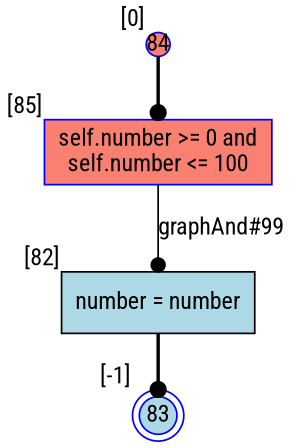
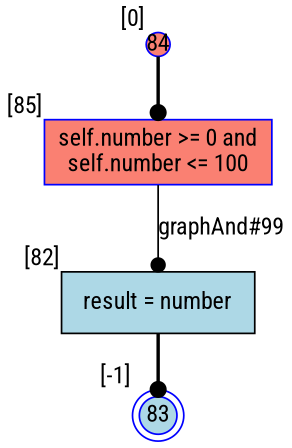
  digraph {
    fontname="Roboto Condensed"
    node [color=blue fillcolor=lightblue fontname="Roboto Condensed" shape=box style=filled]
    edge [arrowhead=dot fontname="Roboto Condensed" style=bold]
-   n1 [color=black label="number = number" xlabel="[82]"]
+   n1 [color=black label="result = number" xlabel="[82]"]
    83 [fixedsize=true height=.2 shape=doublecircle width=.2 xlabel="[-1]"]
    84 [fillcolor=salmon fixedsize=true height=.2 shape=circle width=.2 xlabel="[0]"]
    n4 [fillcolor=salmon label="self.number >= 0 and\nself.number <= 100\n" xlabel="[85]"]
    n1 -> 83
    84 -> n4
    n4 -> n1 [label="graphAnd#99" style=solid]
  }
